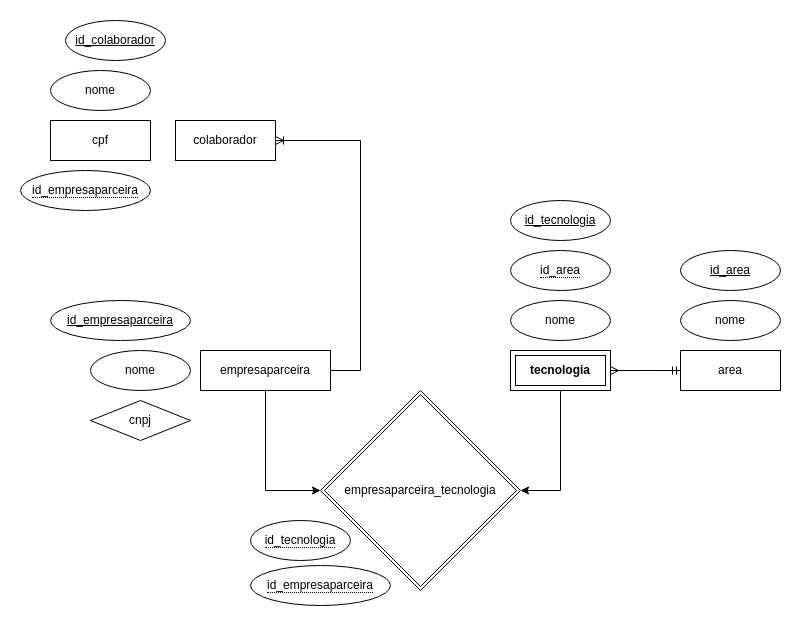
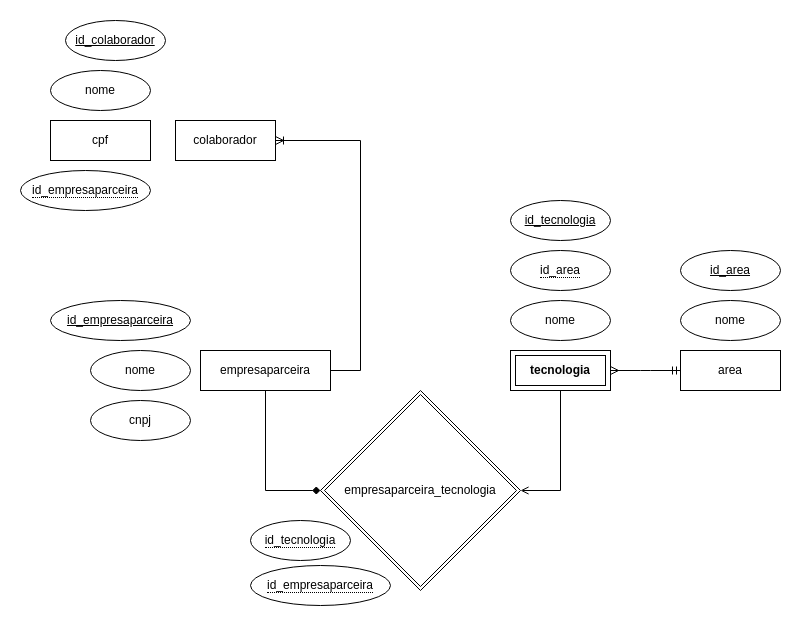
  <mxCell id="0" />
  <mxCell id="1" parent="0" />
- <mxCell id="2" style="edgeStyle=orthogonalEdgeStyle;rounded=0;orthogonalLoop=1;jettySize=auto;html=1;entryX=0;entryY=0.5;entryDx=0;entryDy=0;" parent="1" source="3" target="9" edge="1"><mxGeometry relative="1" as="geometry" /></mxCell>
+ <mxCell id="2" style="edgeStyle=orthogonalEdgeStyle;rounded=0;orthogonalLoop=1;jettySize=auto;html=1;entryX=0;entryY=0.5;entryDx=0;entryDy=0;endArrow=diamond;" parent="1" source="3" target="9" edge="1"><mxGeometry relative="1" as="geometry" /></mxCell>
  <mxCell id="3" value="empresaparceira" style="whiteSpace=wrap;html=1;align=center;" parent="1" vertex="1"><mxGeometry x="200" y="350" width="130" height="40" as="geometry" /></mxCell>
- <mxCell id="4" style="edgeStyle=orthogonalEdgeStyle;rounded=0;orthogonalLoop=1;jettySize=auto;html=1;entryX=1;entryY=0.5;entryDx=0;entryDy=0;" parent="1" source="5" target="9" edge="1"><mxGeometry relative="1" as="geometry" /></mxCell>
+ <mxCell id="4" style="edgeStyle=orthogonalEdgeStyle;rounded=0;orthogonalLoop=1;jettySize=auto;html=1;entryX=1;entryY=0.5;entryDx=0;entryDy=0;endArrow=open;" parent="1" source="5" target="9" edge="1"><mxGeometry relative="1" as="geometry" /></mxCell>
  <mxCell id="5" value="&lt;span style=&quot;color: rgb(0, 0, 0); font-family: Helvetica; font-size: 12px; font-style: normal; font-variant-ligatures: normal; font-variant-caps: normal; letter-spacing: normal; orphans: 2; text-align: center; text-indent: 0px; text-transform: none; widows: 2; word-spacing: 0px; -webkit-text-stroke-width: 0px; background-color: rgb(251, 251, 251); text-decoration-thickness: initial; text-decoration-style: initial; text-decoration-color: initial; float: none; display: inline !important;&quot;&gt;&lt;b&gt;tecnologia&lt;/b&gt;&lt;/span&gt;" style="whiteSpace=wrap;html=1;align=center;shape=ext;margin=3;double=1;" parent="1" vertex="1"><mxGeometry x="510" y="350" width="100" height="40" as="geometry" /></mxCell>
  <mxCell id="6" value="colaborador" style="whiteSpace=wrap;html=1;align=center;" parent="1" vertex="1"><mxGeometry x="175" y="120" width="100" height="40" as="geometry" /></mxCell>
  <mxCell id="7" value="area" style="shape=label;margin=3;double=1;whiteSpace=wrap;html=1;align=center;" parent="1" vertex="1"><mxGeometry x="680" y="350" width="100" height="40" as="geometry" /></mxCell>
  <mxCell id="8" value="&lt;span style=&quot;border-bottom: 1px dotted&quot;&gt;id_area&lt;br&gt;&lt;/span&gt;" style="whiteSpace=wrap;html=1;align=center;shape=ellipse;margin=3;perimeter=ellipsePerimeter;" parent="1" vertex="1"><mxGeometry x="510" y="250" width="100" height="40" as="geometry" /></mxCell>
  <mxCell id="9" value="empresaparceira_tecnologia" style="shape=rhombus;double=1;perimeter=rhombusPerimeter;whiteSpace=wrap;html=1;align=center;" parent="1" vertex="1"><mxGeometry x="320" y="390" width="200" height="200" as="geometry" /></mxCell>
  <mxCell id="10" value="" style="edgeStyle=entityRelationEdgeStyle;fontSize=12;html=1;endArrow=ERmandOne;rounded=0;startArrow=ERmany;startFill=0;" parent="1" source="5" target="7" edge="1"><mxGeometry width="100" height="100" relative="1" as="geometry"><mxPoint x="710" y="360" as="sourcePoint" /><mxPoint x="760" y="210" as="targetPoint" /></mxGeometry></mxCell>
  <mxCell id="11" value="nome" style="ellipse;whiteSpace=wrap;html=1;align=center;" parent="1" vertex="1"><mxGeometry x="510" y="300" width="100" height="40" as="geometry" /></mxCell>
  <mxCell id="12" value="&lt;span style=&quot;border-bottom: 1px dotted&quot;&gt;id_tecnologia&lt;/span&gt;" style="ellipse;whiteSpace=wrap;html=1;align=center;" parent="1" vertex="1"><mxGeometry x="250" y="520" width="100" height="40" as="geometry" /></mxCell>
  <mxCell id="13" value="&lt;span style=&quot;border-bottom: 1px dotted&quot;&gt;id_empresaparceira&lt;/span&gt;" style="ellipse;whiteSpace=wrap;html=1;align=center;" parent="1" vertex="1"><mxGeometry x="250" y="565" width="140" height="40" as="geometry" /></mxCell>
  <mxCell id="14" value="id_empresaparceira" style="whiteSpace=wrap;html=1;align=center;shape=ellipse;perimeter=ellipsePerimeter;fontStyle=4;" parent="1" vertex="1"><mxGeometry x="50" y="300" width="140" height="40" as="geometry" /></mxCell>
  <mxCell id="15" value="nome" style="ellipse;whiteSpace=wrap;html=1;align=center;" parent="1" vertex="1"><mxGeometry x="680" y="300" width="100" height="40" as="geometry" /></mxCell>
  <mxCell id="16" value="id_tecnologia" style="ellipse;whiteSpace=wrap;html=1;align=center;fontStyle=4;" parent="1" vertex="1"><mxGeometry x="510" y="200" width="100" height="40" as="geometry" /></mxCell>
  <mxCell id="17" value="id_area" style="ellipse;whiteSpace=wrap;html=1;align=center;fontStyle=4;" parent="1" vertex="1"><mxGeometry x="680" y="250" width="100" height="40" as="geometry" /></mxCell>
  <mxCell id="18" value="nome" style="ellipse;whiteSpace=wrap;html=1;align=center;" parent="1" vertex="1"><mxGeometry x="90" y="350" width="100" height="40" as="geometry" /></mxCell>
- <mxCell id="19" value="cnpj" style="rhombus;whiteSpace=wrap;html=1;align=center;" parent="1" vertex="1"><mxGeometry x="90" y="400" width="100" height="40" as="geometry" /></mxCell>
+ <mxCell id="19" value="cnpj" style="ellipse;whiteSpace=wrap;html=1;align=center;" parent="1" vertex="1"><mxGeometry x="90" y="400" width="100" height="40" as="geometry" /></mxCell>
  <mxCell id="20" value="&lt;span style=&quot;border-bottom: 1px dotted&quot;&gt;id_empresaparceira&lt;/span&gt;" style="ellipse;whiteSpace=wrap;html=1;align=center;" parent="1" vertex="1"><mxGeometry x="20" y="170" width="130" height="40" as="geometry" /></mxCell>
  <mxCell id="21" value="id_colaborador" style="ellipse;whiteSpace=wrap;html=1;align=center;fontStyle=4;" parent="1" vertex="1"><mxGeometry x="65" y="20" width="100" height="40" as="geometry" /></mxCell>
  <mxCell id="22" value="nome" style="ellipse;whiteSpace=wrap;html=1;align=center;" parent="1" vertex="1"><mxGeometry x="50" y="70" width="100" height="40" as="geometry" /></mxCell>
  <mxCell id="23" value="cpf" style="whiteSpace=wrap;html=1;align=center;rounded=0;" parent="1" vertex="1"><mxGeometry x="50" y="120" width="100" height="40" as="geometry" /></mxCell>
  <mxCell id="24" value="" style="edgeStyle=entityRelationEdgeStyle;fontSize=12;html=1;endArrow=ERoneToMany;rounded=0;" parent="1" source="3" target="6" edge="1"><mxGeometry width="100" height="100" relative="1" as="geometry"><mxPoint x="270" y="270" as="sourcePoint" /><mxPoint x="410" y="180" as="targetPoint" /><Array as="points"><mxPoint x="290" y="250" /></Array></mxGeometry></mxCell>
